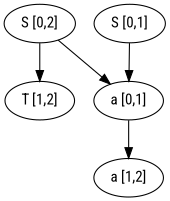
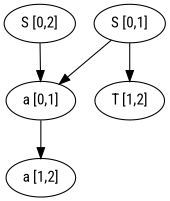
  digraph {
    fontname="Roboto Condensed"
    node [fontname="Roboto Condensed"]
    edge [fontname="Roboto Condensed"]
    "S [0,2]"
    "T [1,2]"
    "a [0,1]"
    "S [0,1]"
    "a [1,2]"
-   "S [0,2]" -> "T [1,2]"
+   "S [0,1]" -> "T [1,2]"
    "S [0,2]" -> "a [0,1]"
    "a [0,1]" -> "a [1,2]"
    "S [0,1]" -> "a [0,1]"
  }
